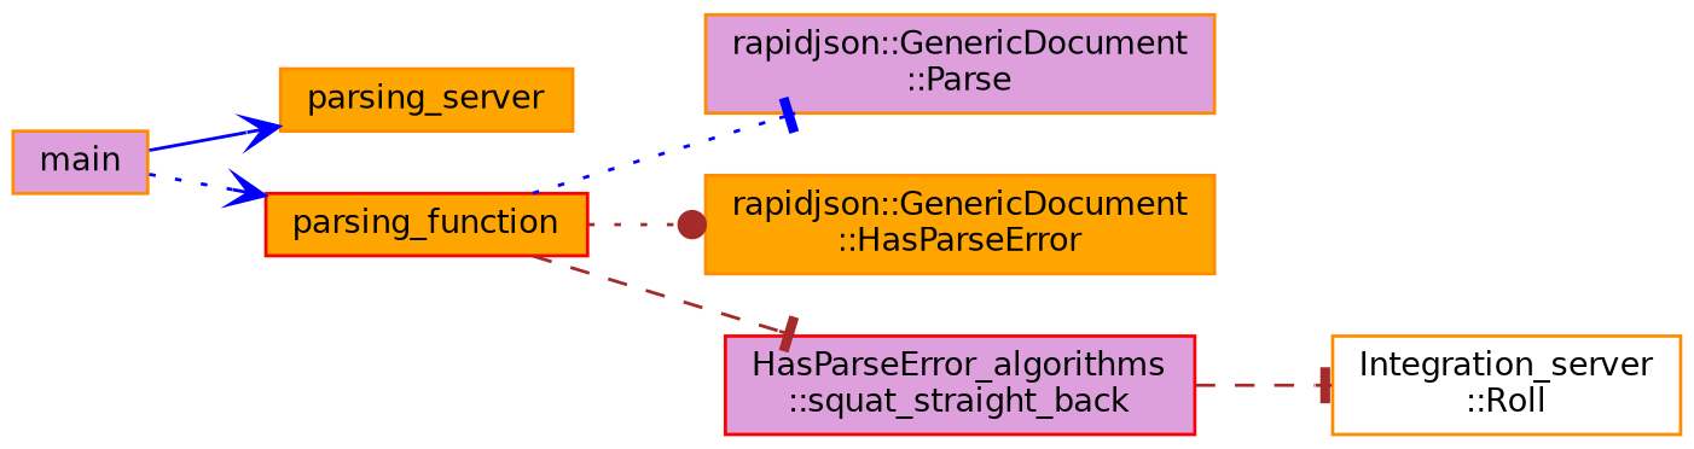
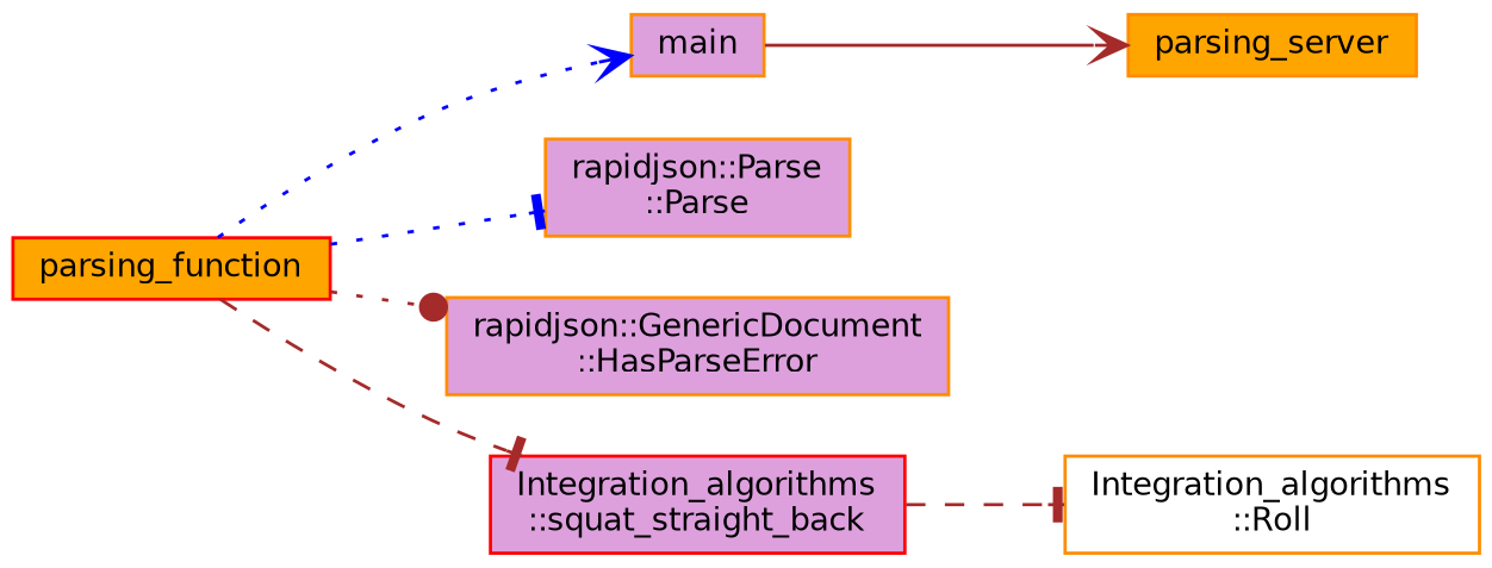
  digraph {
    rankdir=LR
    node [color=darkorange fillcolor=plum fontname=Helvetica fontsize=10 shape=record style=filled]
    edge [arrowhead=tee color=brown fontname=Helvetica fontsize=10 labelfontname=Helvetica labelfontsize=10 style=dotted]
    n1 [fontcolor=black height=0.2 label=main width=0.4]
    n2 [fillcolor=orange height=0.2 label=parsing_server width=0.4]
    n3 [color=red fillcolor=orange height=0.2 label=parsing_function width=0.4]
-   n4 [height=0.2 label="rapidjson::GenericDocument\l::Parse" width=0.4]
-   n5 [fillcolor=orange height=0.2 label="rapidjson::GenericDocument\l::HasParseError" width=0.4]
-   n6 [color=red height=0.2 label="HasParseError_algorithms\l::squat_straight_back" width=0.4]
-   n7 [fillcolor=white height=0.2 label="Integration_server\l::Roll" width=0.4]
-   n1 -> n2 [arrowhead=vee color=blue style=solid]
-   n1 -> n3 [arrowhead=vee color=blue]
+   n4 [height=0.2 label="rapidjson::Parse\l::Parse" width=0.4]
+   n5 [height=0.2 label="rapidjson::GenericDocument\l::HasParseError" width=0.4]
+   n6 [color=red height=0.2 label="Integration_algorithms\l::squat_straight_back" width=0.4]
+   n7 [fillcolor=white height=0.2 label="Integration_algorithms\l::Roll" width=0.4]
+   n1 -> n2 [arrowhead=vee style=solid]
+   n3 -> n1 [arrowhead=vee color=blue]
    n3 -> n4 [color=blue]
    n3 -> n5 [arrowhead=dot]
    n3 -> n6 [style=dashed]
    n6 -> n7 [style=dashed]
  }
